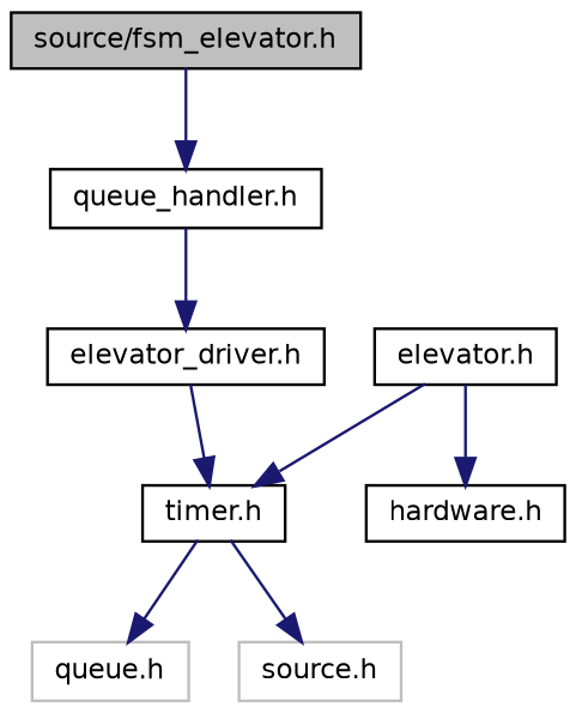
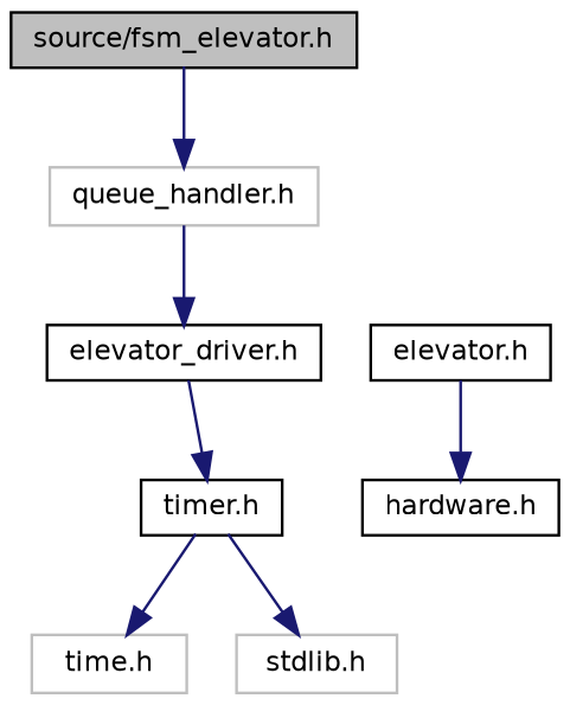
  digraph {
    node [color=black fillcolor=white fontname=Helvetica fontsize=10 shape=record style=filled]
    edge [color=midnightblue fontname=Helvetica fontsize=10 labelfontname=Helvetica labelfontsize=10 style=solid]
    n1 [fillcolor=grey75 fontcolor=black height=0.2 label="source/fsm_elevator.h" width=0.4]
-   n2 [height=0.2 label="queue_handler.h" width=0.4]
+   n2 [color=grey75 height=0.2 label="queue_handler.h" width=0.4]
    n3 [height=0.2 label="elevator_driver.h" width=0.4]
    n4 [height=0.2 label="timer.h" width=0.4]
    n5 [height=0.2 label="elevator.h" width=0.4]
    n6 [height=0.2 label="hardware.h" width=0.4]
-   n7 [color=grey75 height=0.2 label="queue.h" width=0.4]
-   n8 [color=grey75 height=0.2 label="source.h" width=0.4]
+   n7 [color=grey75 height=0.2 label="time.h" width=0.4]
+   n8 [color=grey75 height=0.2 label="stdlib.h" width=0.4]
    n1 -> n2
    n2 -> n3
    n3 -> n4
    n4 -> n7
    n4 -> n8
-   n5 -> n4
    n5 -> n6
  }
